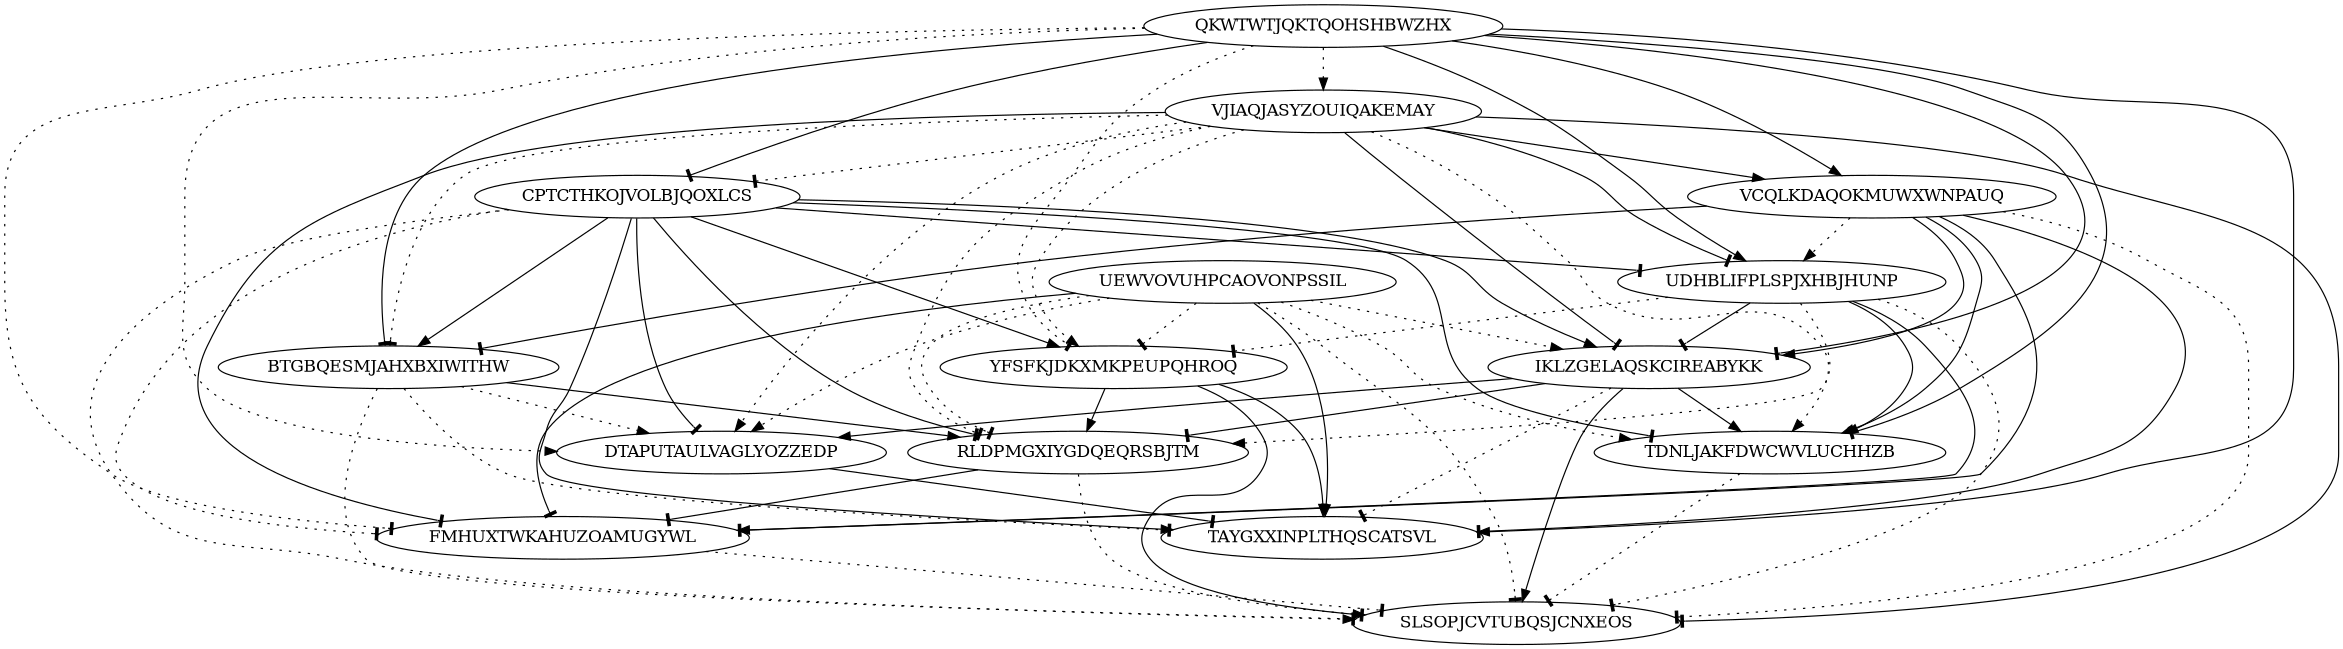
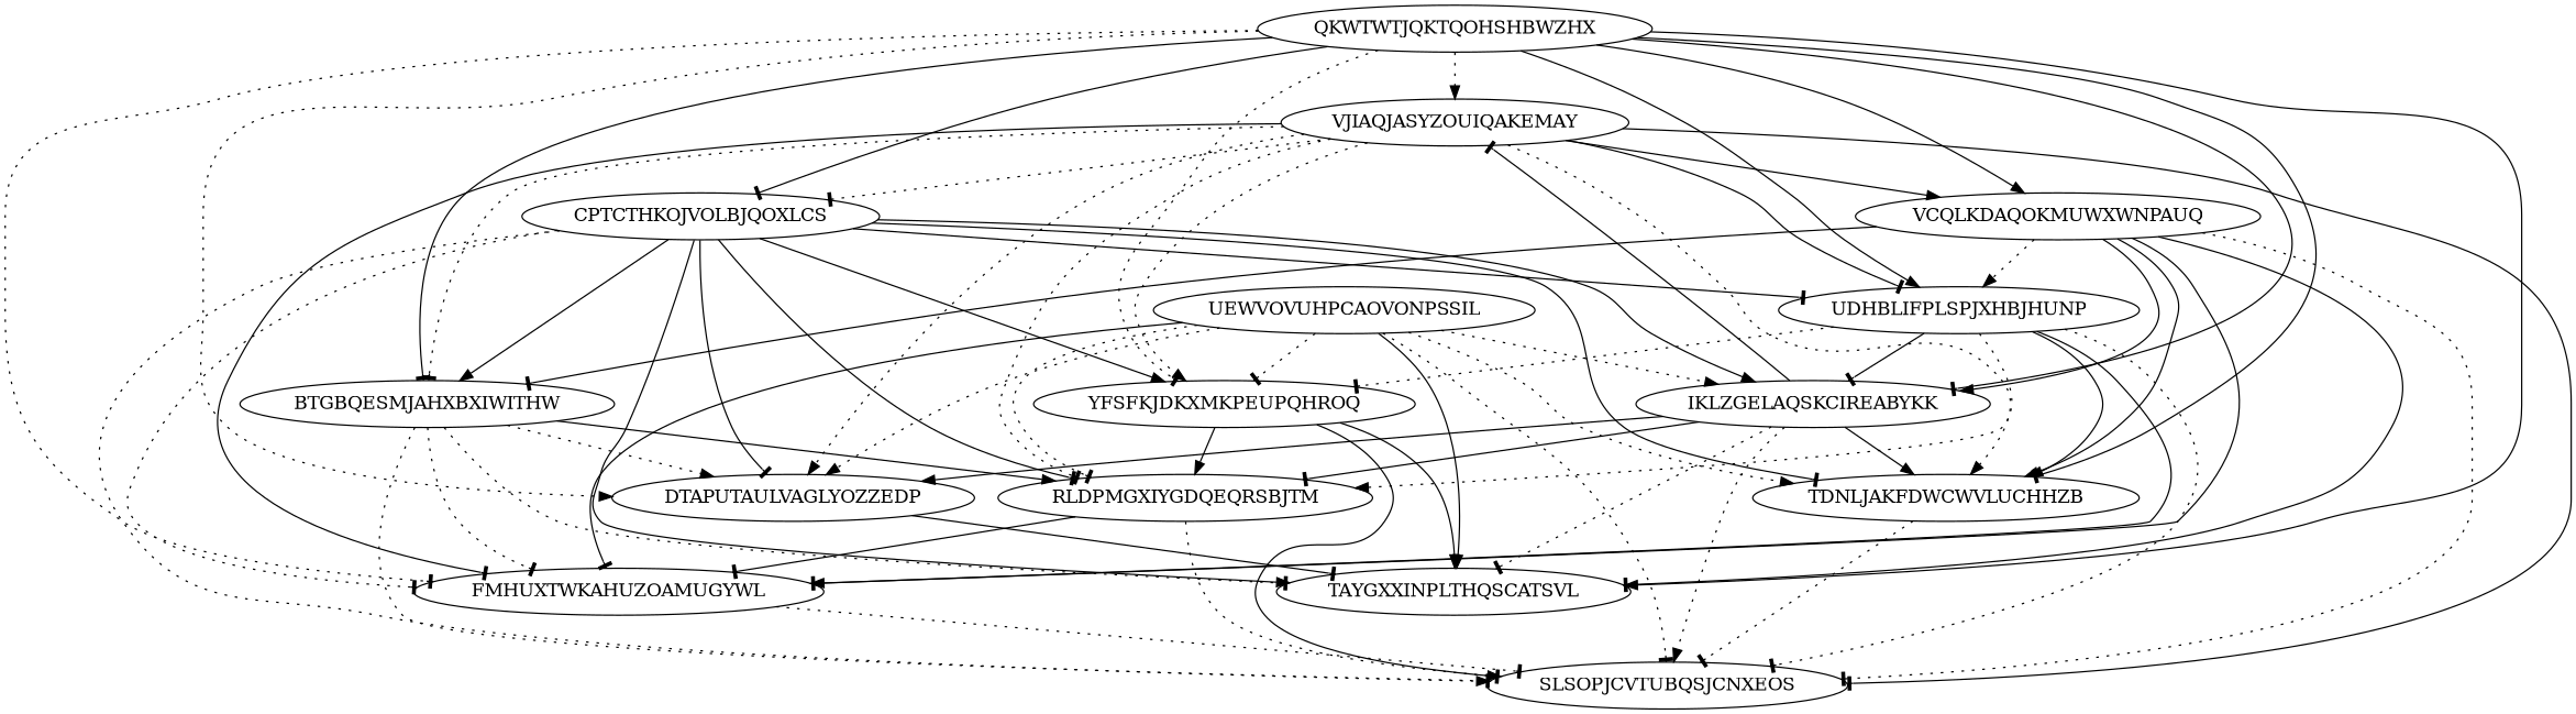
  digraph {
    node [Weight=15]
    edge [Weight=16 arrowhead=tee style=solid]
    QKWTWTJQKTQOHSHBWZHX [Weight=17]
    VJIAQJASYZOUIQAKEMAY
    CPTCTHKOJVOLBJQOXLCS [Weight=17]
    VCQLKDAQOKMUWXWNPAUQ
    BTGBQESMJAHXBXIWITHW [Weight=18]
    UDHBLIFPLSPJXHBJHUNP [Weight=10]
    IKLZGELAQSKCIREABYKK [Weight=19]
    DTAPUTAULVAGLYOZZEDP [Weight=20]
    YFSFKJDKXMKPEUPQHROQ [Weight=17]
    FMHUXTWKAHUZOAMUGYWL [Weight=16]
    TDNLJAKFDWCWVLUCHHZB
    TAYGXXINPLTHQSCATSVL
    RLDPMGXIYGDQEQRSBJTM [Weight=12]
    SLSOPJCVTUBQSJCNXEOS [Weight=19]
    UEWVOVUHPCAOVONPSSIL [Weight=10]
    QKWTWTJQKTQOHSHBWZHX -> VJIAQJASYZOUIQAKEMAY [Weight=18 arrowhead=normal style=dotted]
    QKWTWTJQKTQOHSHBWZHX -> CPTCTHKOJVOLBJQOXLCS [Weight=11]
    QKWTWTJQKTQOHSHBWZHX -> VCQLKDAQOKMUWXWNPAUQ [Weight=13 arrowhead=normal]
    QKWTWTJQKTQOHSHBWZHX -> BTGBQESMJAHXBXIWITHW [Weight=15]
    QKWTWTJQKTQOHSHBWZHX -> UDHBLIFPLSPJXHBJHUNP [Weight=12 arrowhead=normal]
    QKWTWTJQKTQOHSHBWZHX -> IKLZGELAQSKCIREABYKK [Weight=13]
    QKWTWTJQKTQOHSHBWZHX -> DTAPUTAULVAGLYOZZEDP [arrowhead=normal style=dotted]
    QKWTWTJQKTQOHSHBWZHX -> YFSFKJDKXMKPEUPQHROQ [Weight=12 style=dotted]
    QKWTWTJQKTQOHSHBWZHX -> FMHUXTWKAHUZOAMUGYWL [Weight=17 style=dotted]
    QKWTWTJQKTQOHSHBWZHX -> TDNLJAKFDWCWVLUCHHZB [Weight=17]
    QKWTWTJQKTQOHSHBWZHX -> TAYGXXINPLTHQSCATSVL [Weight=14 arrowhead=normal]
    VJIAQJASYZOUIQAKEMAY -> CPTCTHKOJVOLBJQOXLCS [Weight=19 style=dotted]
    VJIAQJASYZOUIQAKEMAY -> VCQLKDAQOKMUWXWNPAUQ [arrowhead=normal]
    VJIAQJASYZOUIQAKEMAY -> BTGBQESMJAHXBXIWITHW [Weight=12 style=dotted]
    VJIAQJASYZOUIQAKEMAY -> UDHBLIFPLSPJXHBJHUNP
-   VJIAQJASYZOUIQAKEMAY -> IKLZGELAQSKCIREABYKK [Weight=11]
+   IKLZGELAQSKCIREABYKK -> VJIAQJASYZOUIQAKEMAY [Weight=11]
    VJIAQJASYZOUIQAKEMAY -> DTAPUTAULVAGLYOZZEDP [Weight=10 arrowhead=normal style=dotted]
    VJIAQJASYZOUIQAKEMAY -> YFSFKJDKXMKPEUPQHROQ [Weight=13 arrowhead=normal style=dotted]
    VJIAQJASYZOUIQAKEMAY -> FMHUXTWKAHUZOAMUGYWL [Weight=20]
    VJIAQJASYZOUIQAKEMAY -> TDNLJAKFDWCWVLUCHHZB [Weight=17 arrowhead=normal style=dotted]
    VJIAQJASYZOUIQAKEMAY -> RLDPMGXIYGDQEQRSBJTM [style=dotted]
    VJIAQJASYZOUIQAKEMAY -> SLSOPJCVTUBQSJCNXEOS [Weight=17]
    CPTCTHKOJVOLBJQOXLCS -> BTGBQESMJAHXBXIWITHW [Weight=20 arrowhead=normal]
    CPTCTHKOJVOLBJQOXLCS -> UDHBLIFPLSPJXHBJHUNP [Weight=17]
    CPTCTHKOJVOLBJQOXLCS -> IKLZGELAQSKCIREABYKK [Weight=13 arrowhead=normal]
    CPTCTHKOJVOLBJQOXLCS -> DTAPUTAULVAGLYOZZEDP [Weight=19]
    CPTCTHKOJVOLBJQOXLCS -> YFSFKJDKXMKPEUPQHROQ [Weight=11 arrowhead=normal]
    CPTCTHKOJVOLBJQOXLCS -> FMHUXTWKAHUZOAMUGYWL [Weight=11 style=dotted]
    CPTCTHKOJVOLBJQOXLCS -> TDNLJAKFDWCWVLUCHHZB [Weight=11]
    CPTCTHKOJVOLBJQOXLCS -> TAYGXXINPLTHQSCATSVL [Weight=11 arrowhead=normal]
    CPTCTHKOJVOLBJQOXLCS -> RLDPMGXIYGDQEQRSBJTM [Weight=18]
    CPTCTHKOJVOLBJQOXLCS -> SLSOPJCVTUBQSJCNXEOS [Weight=10 arrowhead=normal style=dotted]
    VCQLKDAQOKMUWXWNPAUQ -> BTGBQESMJAHXBXIWITHW [Weight=19]
    VCQLKDAQOKMUWXWNPAUQ -> UDHBLIFPLSPJXHBJHUNP [Weight=13 arrowhead=normal style=dotted]
    VCQLKDAQOKMUWXWNPAUQ -> IKLZGELAQSKCIREABYKK [Weight=10 arrowhead=normal]
    VCQLKDAQOKMUWXWNPAUQ -> FMHUXTWKAHUZOAMUGYWL [Weight=20 arrowhead=normal]
    VCQLKDAQOKMUWXWNPAUQ -> TDNLJAKFDWCWVLUCHHZB [arrowhead=normal]
    VCQLKDAQOKMUWXWNPAUQ -> TAYGXXINPLTHQSCATSVL
    VCQLKDAQOKMUWXWNPAUQ -> SLSOPJCVTUBQSJCNXEOS [Weight=20 style=dotted]
    BTGBQESMJAHXBXIWITHW -> DTAPUTAULVAGLYOZZEDP [Weight=14 arrowhead=normal style=dotted]
+   BTGBQESMJAHXBXIWITHW -> FMHUXTWKAHUZOAMUGYWL [Weight=17 style=dotted]
    BTGBQESMJAHXBXIWITHW -> TAYGXXINPLTHQSCATSVL [Weight=17 style=dotted]
    BTGBQESMJAHXBXIWITHW -> RLDPMGXIYGDQEQRSBJTM [Weight=11 arrowhead=normal]
    BTGBQESMJAHXBXIWITHW -> SLSOPJCVTUBQSJCNXEOS [Weight=12 style=dotted]
    UDHBLIFPLSPJXHBJHUNP -> IKLZGELAQSKCIREABYKK
    UDHBLIFPLSPJXHBJHUNP -> YFSFKJDKXMKPEUPQHROQ [Weight=13 style=dotted]
    UDHBLIFPLSPJXHBJHUNP -> FMHUXTWKAHUZOAMUGYWL [Weight=20]
    UDHBLIFPLSPJXHBJHUNP -> TDNLJAKFDWCWVLUCHHZB [Weight=20 arrowhead=normal]
    UDHBLIFPLSPJXHBJHUNP -> RLDPMGXIYGDQEQRSBJTM [Weight=18 arrowhead=normal style=dotted]
    UDHBLIFPLSPJXHBJHUNP -> SLSOPJCVTUBQSJCNXEOS [style=dotted]
    IKLZGELAQSKCIREABYKK -> DTAPUTAULVAGLYOZZEDP [arrowhead=normal]
    IKLZGELAQSKCIREABYKK -> TDNLJAKFDWCWVLUCHHZB [Weight=11 arrowhead=normal]
    IKLZGELAQSKCIREABYKK -> TAYGXXINPLTHQSCATSVL [style=dotted]
    IKLZGELAQSKCIREABYKK -> RLDPMGXIYGDQEQRSBJTM [Weight=18]
-   IKLZGELAQSKCIREABYKK -> SLSOPJCVTUBQSJCNXEOS [Weight=19 arrowhead=normal]
+   IKLZGELAQSKCIREABYKK -> SLSOPJCVTUBQSJCNXEOS [Weight=19 arrowhead=normal style=dotted]
    DTAPUTAULVAGLYOZZEDP -> TAYGXXINPLTHQSCATSVL
    YFSFKJDKXMKPEUPQHROQ -> TAYGXXINPLTHQSCATSVL [Weight=19 arrowhead=normal]
    YFSFKJDKXMKPEUPQHROQ -> RLDPMGXIYGDQEQRSBJTM [Weight=11 arrowhead=normal]
    YFSFKJDKXMKPEUPQHROQ -> SLSOPJCVTUBQSJCNXEOS [Weight=20]
    FMHUXTWKAHUZOAMUGYWL -> SLSOPJCVTUBQSJCNXEOS [Weight=18 style=dotted]
    TDNLJAKFDWCWVLUCHHZB -> SLSOPJCVTUBQSJCNXEOS [Weight=19 style=dotted]
    RLDPMGXIYGDQEQRSBJTM -> FMHUXTWKAHUZOAMUGYWL [Weight=11]
    RLDPMGXIYGDQEQRSBJTM -> SLSOPJCVTUBQSJCNXEOS [Weight=18 arrowhead=normal style=dotted]
    UEWVOVUHPCAOVONPSSIL -> IKLZGELAQSKCIREABYKK [Weight=10 arrowhead=normal style=dotted]
    UEWVOVUHPCAOVONPSSIL -> DTAPUTAULVAGLYOZZEDP [Weight=12 arrowhead=normal style=dotted]
    UEWVOVUHPCAOVONPSSIL -> YFSFKJDKXMKPEUPQHROQ [Weight=10 style=dotted]
    UEWVOVUHPCAOVONPSSIL -> FMHUXTWKAHUZOAMUGYWL
    UEWVOVUHPCAOVONPSSIL -> TDNLJAKFDWCWVLUCHHZB [Weight=19 arrowhead=normal style=dotted]
    UEWVOVUHPCAOVONPSSIL -> TAYGXXINPLTHQSCATSVL [Weight=17 arrowhead=normal]
    UEWVOVUHPCAOVONPSSIL -> RLDPMGXIYGDQEQRSBJTM [Weight=12 style=dotted]
    UEWVOVUHPCAOVONPSSIL -> SLSOPJCVTUBQSJCNXEOS [Weight=13 style=dotted]
  }
